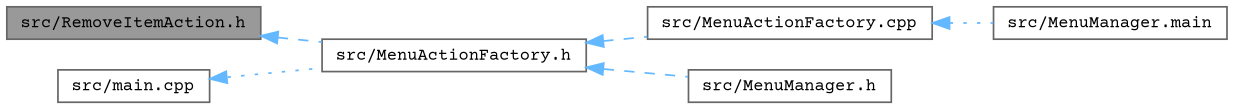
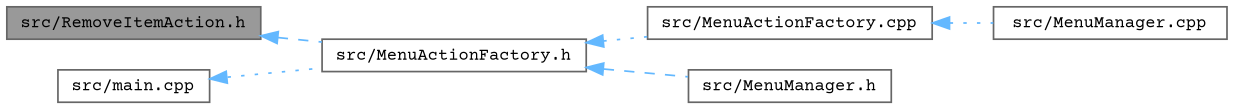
  digraph {
    fontname="Courier Prime"
    rankdir=LR
    node [color=grey40 fillcolor=white fontname="Courier Prime" fontsize=10 shape=box style=filled]
    edge [color=steelblue1 dir=back fontname="Courier Prime" fontsize=10 labelfontname=Helvetica labelfontsize=10 style=dashed]
    n1 [color=gray40 fillcolor=grey60 fontcolor=black height=0.2 label="src/RemoveItemAction.h" width=0.4]
    n2 [height=0.2 label="src/MenuActionFactory.h" width=0.4]
    n3 [height=0.2 label="src/MenuActionFactory.cpp" width=0.4]
    n4 [height=0.2 label="src/MenuManager.h" width=0.4]
-   n5 [height=0.2 label="src/MenuManager.main" width=0.4]
+   n5 [height=0.2 label="src/MenuManager.cpp" width=0.4]
    n6 [height=0.2 label="src/main.cpp" width=0.4]
    n1 -> n2
-   n2 -> n3
+   n2 -> n3 [style=dotted]
    n2 -> n4
    n3 -> n5 [style=dotted]
    n6 -> n2 [style=dotted]
  }
